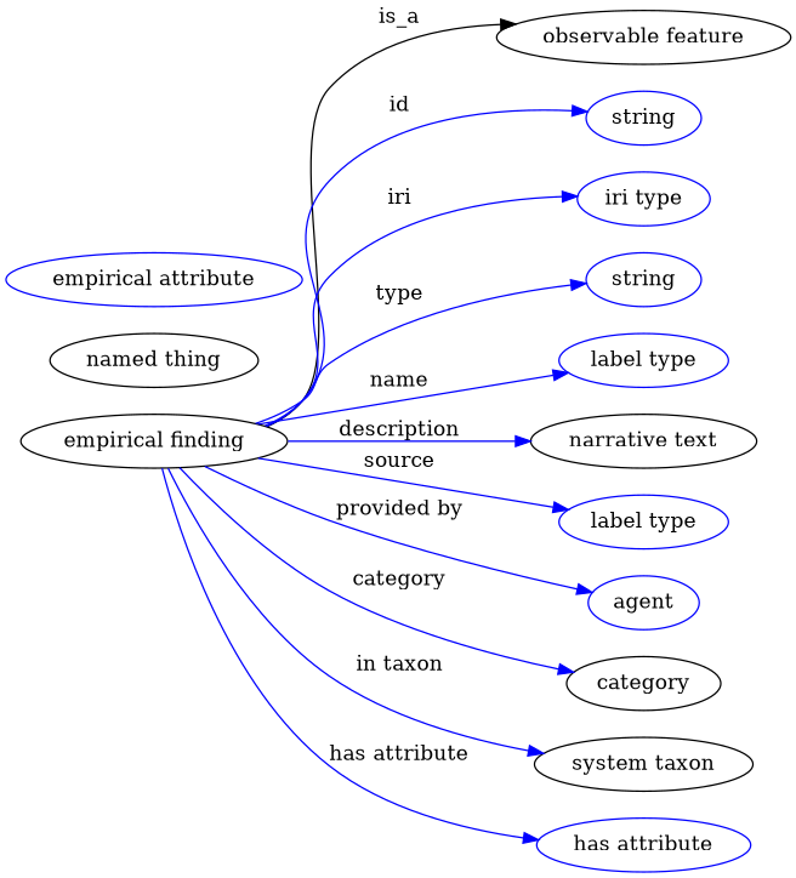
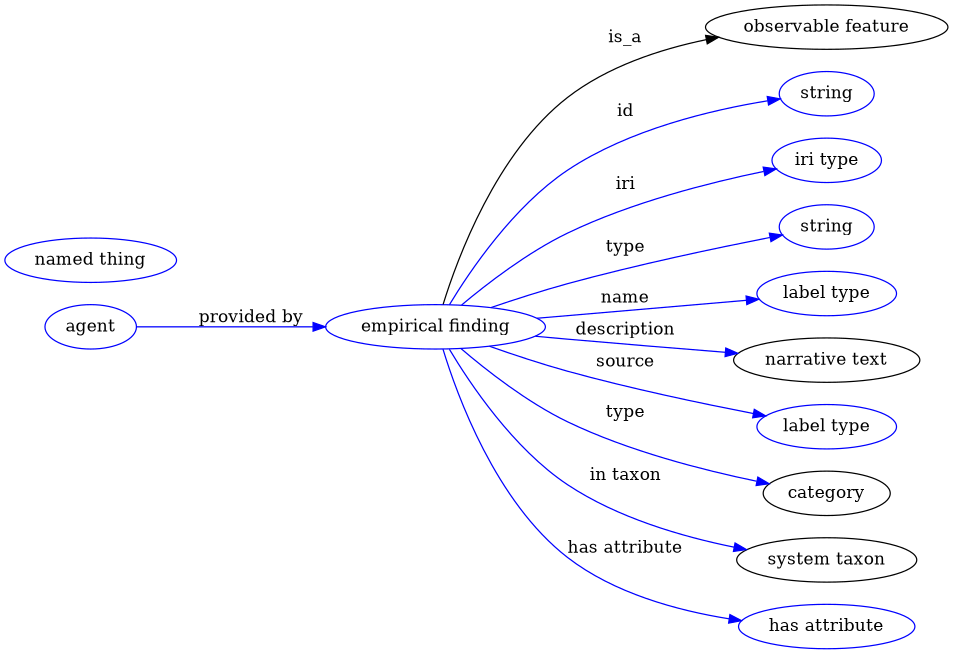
  digraph {
    rankdir=LR
    node [color=blue]
    edge [color=blue style=solid]
-   n1 [height=0.5 label="empirical finding" width=2.4734 color=""]
+   n1 [height=0.5 label="empirical finding" width=2.4734]
    "observable feature" [height=0.5 width=2.7261 color=""]
    n3 [height=0.5 label=string width=1.0652]
    n4 [height=0.5 label="iri type" width=1.2277]
    n5 [height=0.5 label=string width=1.0652]
    n6 [height=0.5 label="label type" width=1.5707]
    n7 [color=black height=0.5 label="narrative text" width=2.0943]
    n8 [height=0.5 label="label type" width=1.5707]
    n9 [height=0.5 label=agent width=1.0291]
    category [height=0.5 width=1.4263 color=""]
    n11 [color=black height=0.5 label="system taxon" width=2.022]
    "has attribute" [height=0.5 width=1.9859]
-   n13 [color=black height=0.5 label="named thing" width=1.9318]
-   n14 [height=0.5 label="empirical attribute" width=2.7442]
+   n13 [height=0.5 label="named thing" width=1.9318]
    n1 -> "observable feature" [label=is_a color="" style=""]
    n1 -> n3 [label=id]
    n1 -> n4 [label=iri]
    n1 -> n5 [label=type]
    n1 -> n6 [label=name]
    n1 -> n7 [label=description]
    n1 -> n8 [label=source]
-   n1 -> n9 [label="provided by"]
-   n1 -> category [label=category]
+   n9 -> n1 [label="provided by"]
+   n1 -> category [label=type]
    n1 -> n11 [label="in taxon"]
    n1 -> "has attribute" [label="has attribute"]
  }
